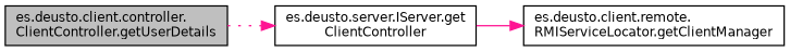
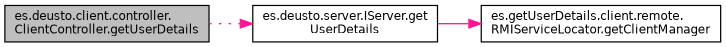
  digraph {
    rankdir=LR
    node [color=black fillcolor=white fontname=Helvetica fontsize=10 shape=record style=filled]
    edge [color=deeppink fontname=Helvetica fontsize=10 labelfontname=Helvetica labelfontsize=10]
    n1 [fillcolor=grey75 fontcolor=black height=0.2 label="es.deusto.client.controller.\lClientController.getUserDetails" width=0.4]
-   n2 [height=0.2 label="es.deusto.server.IServer.get\lClientController" width=0.4]
-   n3 [height=0.2 label="es.deusto.client.remote.\lRMIServiceLocator.getClientManager" width=0.4]
+   n2 [height=0.2 label="es.deusto.server.IServer.get\lUserDetails" width=0.4]
+   n3 [height=0.2 label="es.getUserDetails.client.remote.\lRMIServiceLocator.getClientManager" width=0.4]
    n1 -> n2 [style=dotted]
    n2 -> n3 [style=solid]
  }
